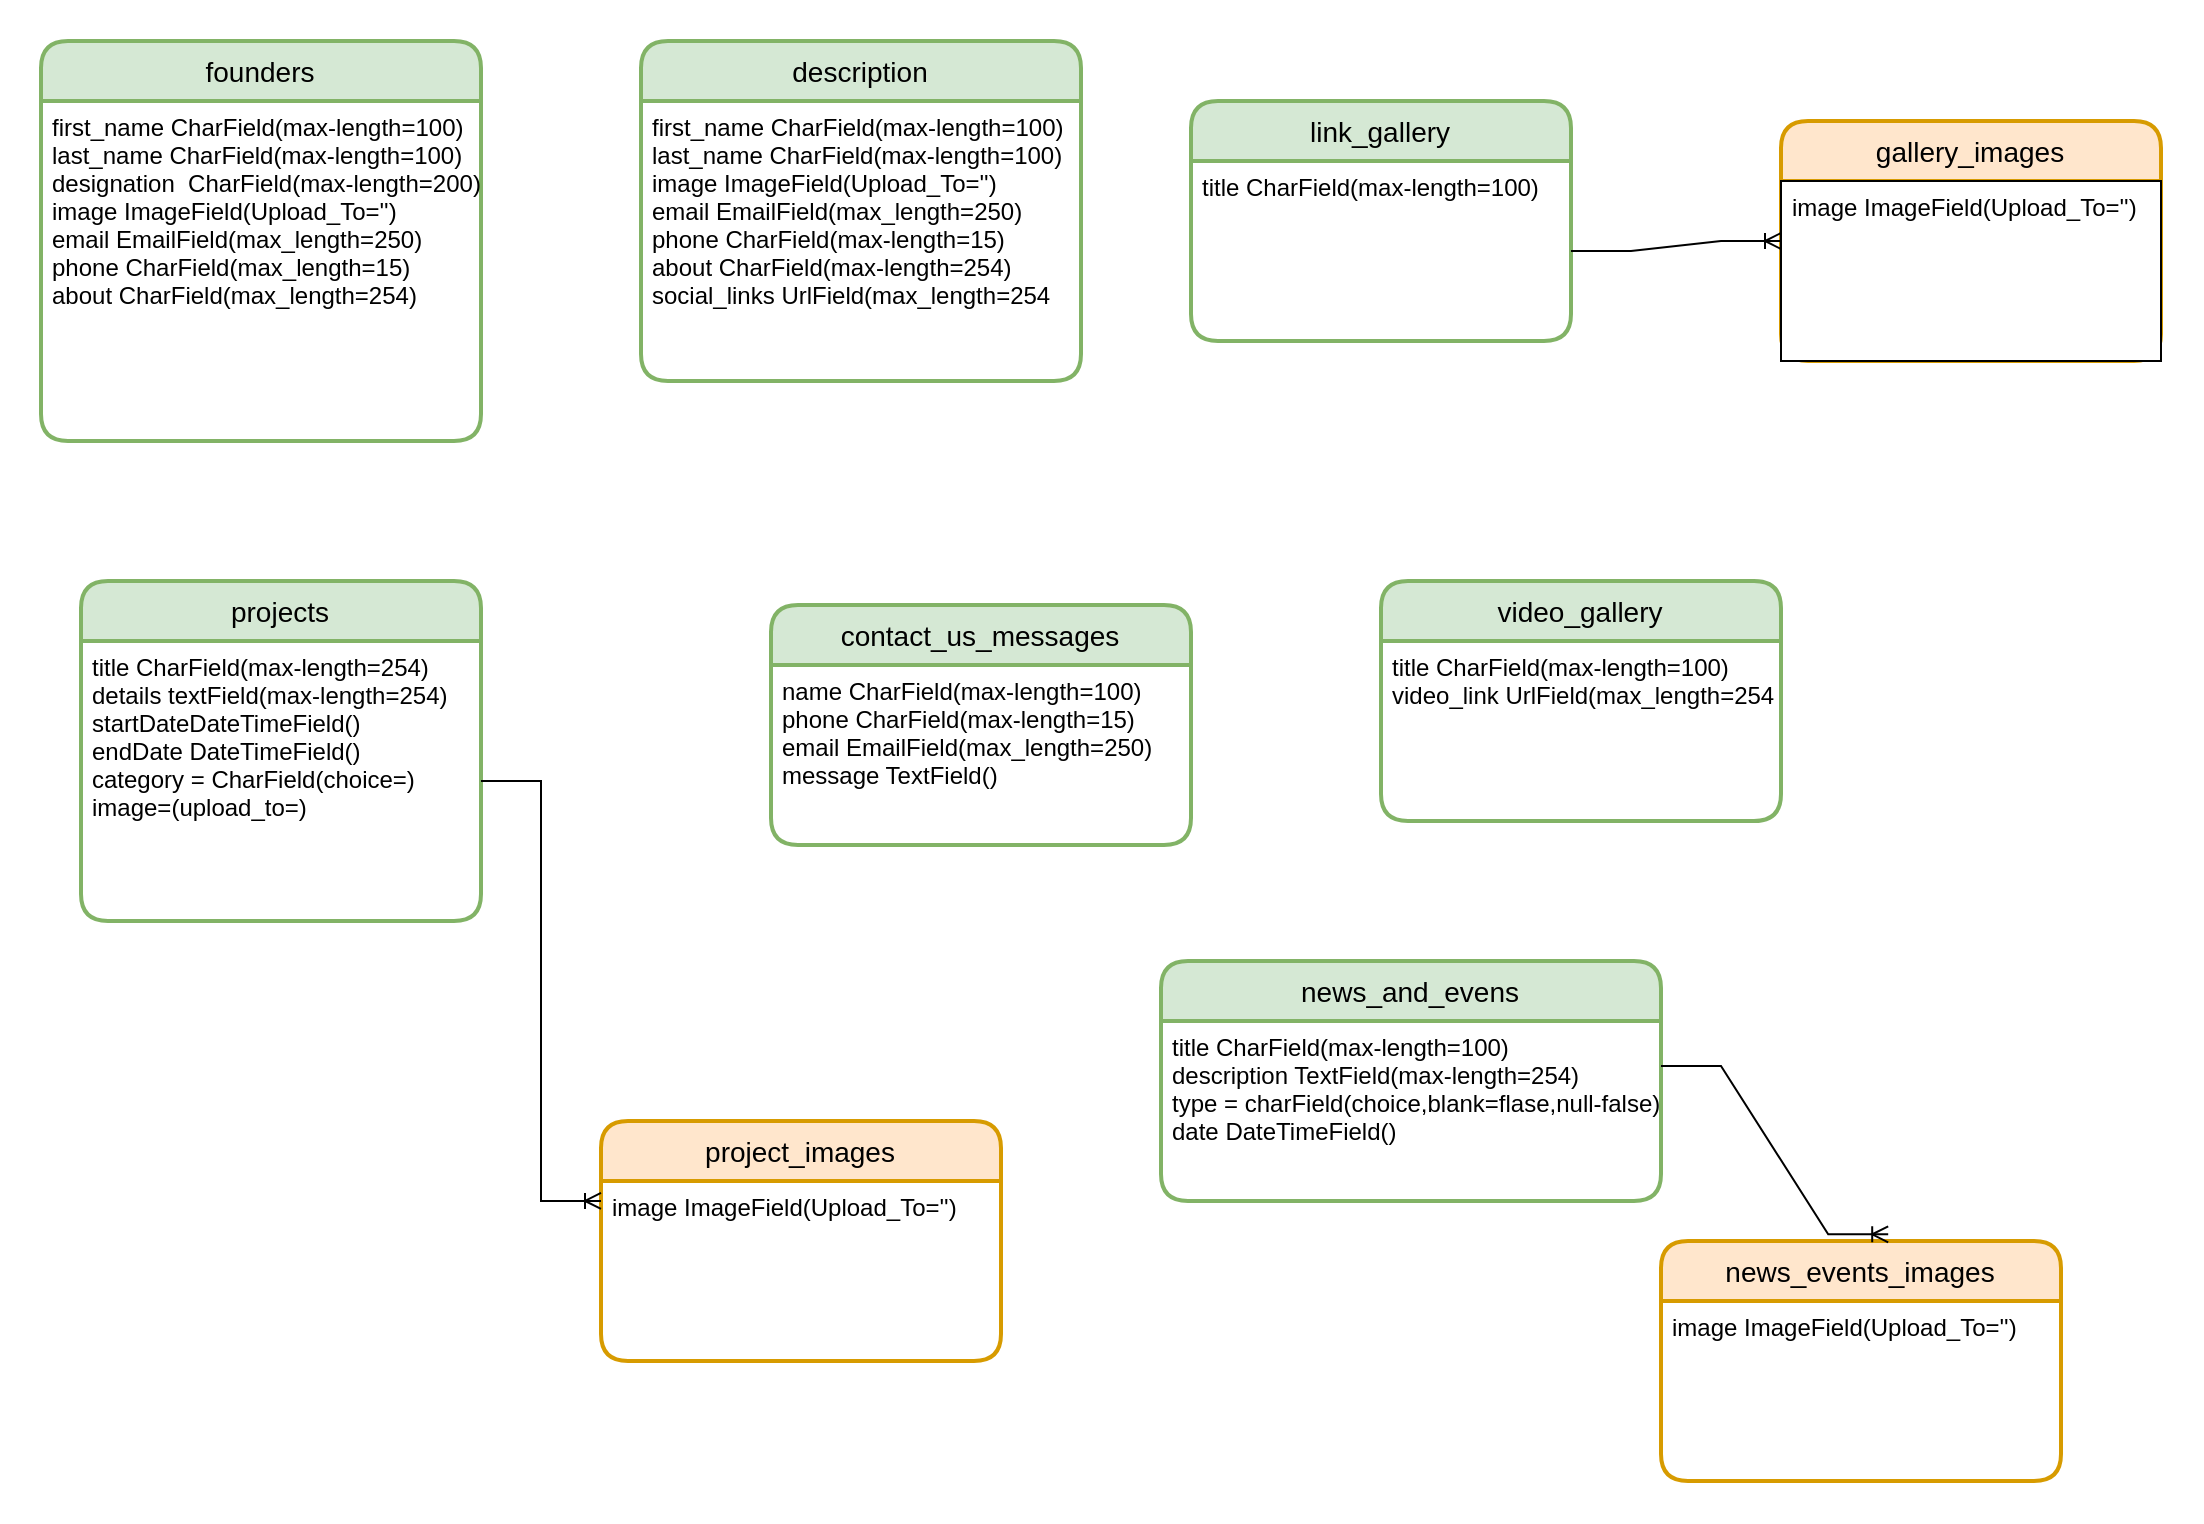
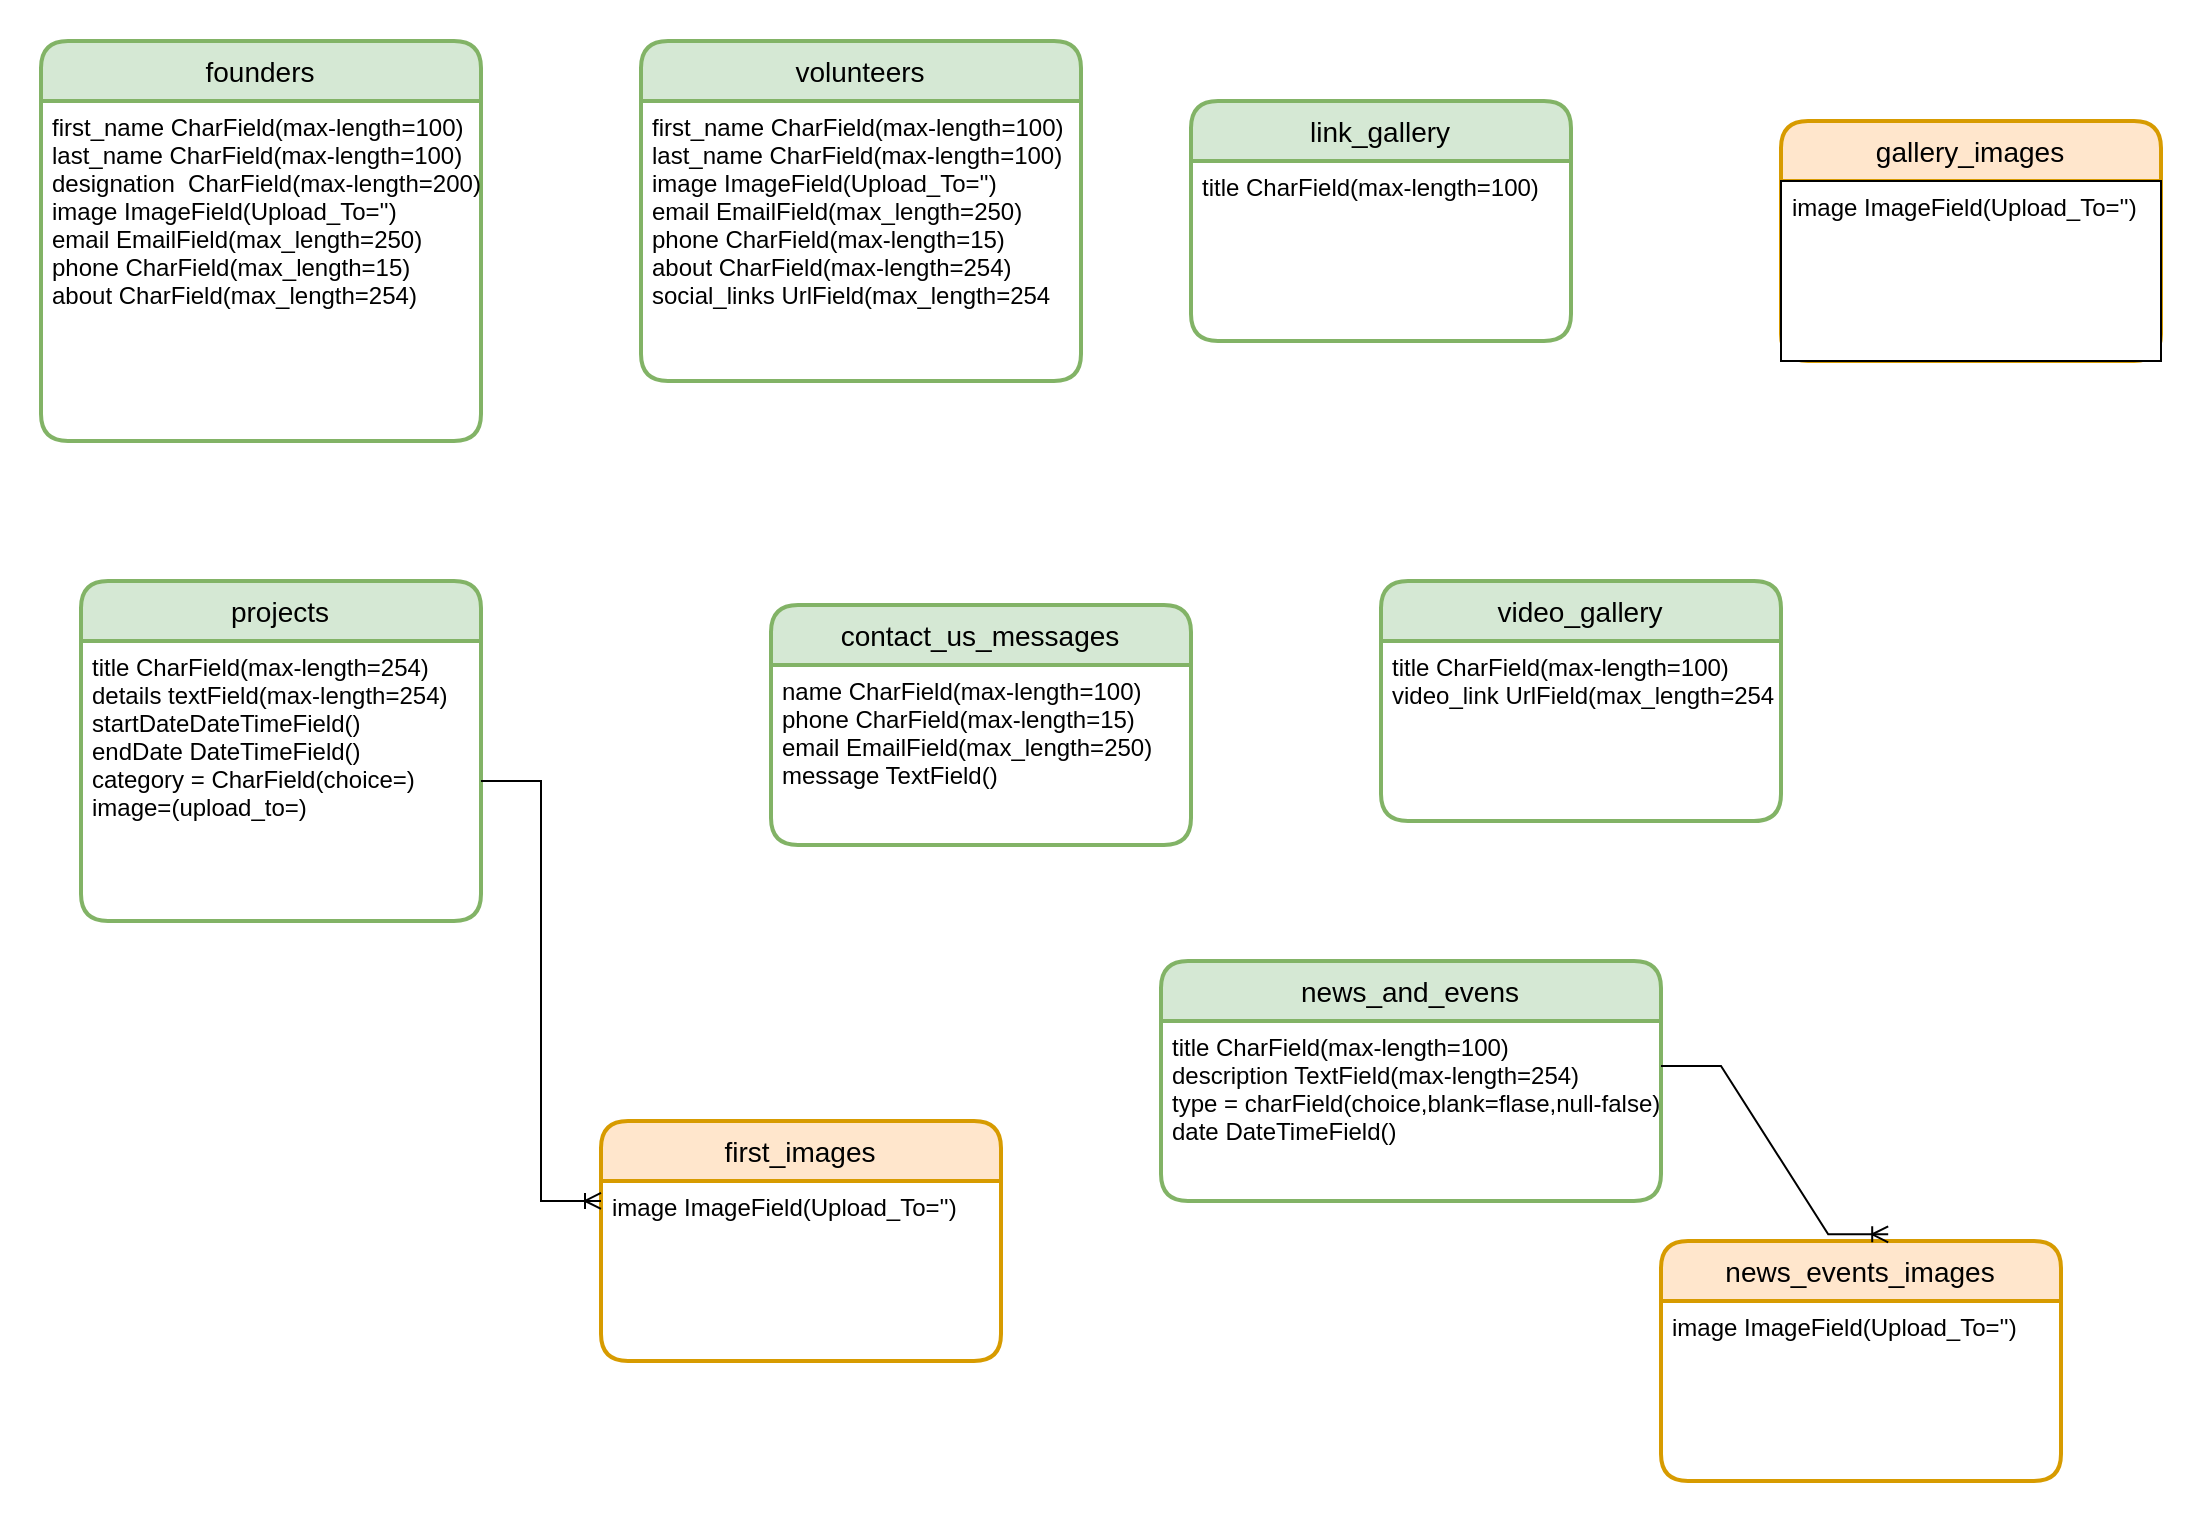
  <mxCell id="0" />
  <mxCell id="1" parent="0" />
  <mxCell id="2" value="founders" style="swimlane;childLayout=stackLayout;horizontal=1;startSize=30;horizontalStack=0;rounded=1;fontSize=14;fontStyle=0;strokeWidth=2;resizeParent=0;resizeLast=1;shadow=0;dashed=0;align=center;fillColor=#d5e8d4;strokeColor=#82b366;" parent="1" vertex="1"><mxGeometry x="20" y="20" width="220" height="200" as="geometry" /></mxCell>
  <mxCell id="3" value="first_name CharField(max-length=100)&#10;last_name CharField(max-length=100)&#10;designation  CharField(max-length=200)&#10;image ImageField(Upload_To='')&#10;email EmailField(max_length=250)&#10;phone CharField(max_length=15)&#10;about CharField(max_length=254)" style="align=left;strokeColor=none;fillColor=none;spacingLeft=4;fontSize=12;verticalAlign=top;resizable=0;rotatable=0;part=1;" parent="2" vertex="1"><mxGeometry y="30" width="220" height="170" as="geometry" /></mxCell>
- <mxCell id="4" value="description" style="swimlane;childLayout=stackLayout;horizontal=1;startSize=30;horizontalStack=0;rounded=1;fontSize=14;fontStyle=0;strokeWidth=2;resizeParent=0;resizeLast=1;shadow=0;dashed=0;align=center;fillColor=#d5e8d4;strokeColor=#82b366;" parent="1" vertex="1"><mxGeometry x="320" y="20" width="220" height="170" as="geometry" /></mxCell>
+ <mxCell id="4" value="volunteers" style="swimlane;childLayout=stackLayout;horizontal=1;startSize=30;horizontalStack=0;rounded=1;fontSize=14;fontStyle=0;strokeWidth=2;resizeParent=0;resizeLast=1;shadow=0;dashed=0;align=center;fillColor=#d5e8d4;strokeColor=#82b366;" parent="1" vertex="1"><mxGeometry x="320" y="20" width="220" height="170" as="geometry" /></mxCell>
  <mxCell id="5" value="first_name CharField(max-length=100)&#10;last_name CharField(max-length=100)&#10;image ImageField(Upload_To='')&#10;email EmailField(max_length=250)&#10;phone CharField(max-length=15)&#10;about CharField(max-length=254)&#10;social_links UrlField(max_length=254" style="align=left;strokeColor=none;fillColor=none;spacingLeft=4;fontSize=12;verticalAlign=top;resizable=0;rotatable=0;part=1;" parent="4" vertex="1"><mxGeometry y="30" width="220" height="140" as="geometry" /></mxCell>
  <mxCell id="6" value="projects" style="swimlane;childLayout=stackLayout;horizontal=1;startSize=30;horizontalStack=0;rounded=1;fontSize=14;fontStyle=0;strokeWidth=2;resizeParent=0;resizeLast=1;shadow=0;dashed=0;align=center;fillColor=#d5e8d4;strokeColor=#82b366;" parent="1" vertex="1"><mxGeometry x="40" y="290" width="200" height="170" as="geometry" /></mxCell>
  <mxCell id="7" value="title CharField(max-length=254)&#10;details textField(max-length=254)&#10;startDateDateTimeField()&#10;endDate DateTimeField()&#10;category = CharField(choice=)&#10;image=(upload_to=)&#10;" style="align=left;strokeColor=none;fillColor=none;spacingLeft=4;fontSize=12;verticalAlign=top;resizable=0;rotatable=0;part=1;" parent="6" vertex="1"><mxGeometry y="30" width="200" height="140" as="geometry" /></mxCell>
  <mxCell id="8" value="news_and_evens" style="swimlane;childLayout=stackLayout;horizontal=1;startSize=30;horizontalStack=0;rounded=1;fontSize=14;fontStyle=0;strokeWidth=2;resizeParent=0;resizeLast=1;shadow=0;dashed=0;align=center;fillColor=#d5e8d4;strokeColor=#82b366;" parent="1" vertex="1"><mxGeometry x="580" y="480" width="250" height="120" as="geometry" /></mxCell>
  <mxCell id="9" value="title CharField(max-length=100)&#10;description TextField(max-length=254)&#10;type = charField(choice,blank=flase,null-false)&#10;date DateTimeField()&#10;" style="align=left;strokeColor=none;fillColor=none;spacingLeft=4;fontSize=12;verticalAlign=top;resizable=0;rotatable=0;part=1;" parent="8" vertex="1"><mxGeometry y="30" width="250" height="90" as="geometry" /></mxCell>
  <mxCell id="10" value="link_gallery" style="swimlane;childLayout=stackLayout;horizontal=1;startSize=30;horizontalStack=0;rounded=1;fontSize=14;fontStyle=0;strokeWidth=2;resizeParent=0;resizeLast=1;shadow=0;dashed=0;align=center;fillColor=#d5e8d4;strokeColor=#82b366;" parent="1" vertex="1"><mxGeometry x="595" y="50" width="190" height="120" as="geometry" /></mxCell>
  <mxCell id="11" value="title CharField(max-length=100)&#10;" style="align=left;strokeColor=none;fillColor=none;spacingLeft=4;fontSize=12;verticalAlign=top;resizable=0;rotatable=0;part=1;" parent="10" vertex="1"><mxGeometry y="30" width="190" height="90" as="geometry" /></mxCell>
  <mxCell id="12" value="video_gallery" style="swimlane;childLayout=stackLayout;horizontal=1;startSize=30;horizontalStack=0;rounded=1;fontSize=14;fontStyle=0;strokeWidth=2;resizeParent=0;resizeLast=1;shadow=0;dashed=0;align=center;fillColor=#d5e8d4;strokeColor=#82b366;" parent="1" vertex="1"><mxGeometry x="690" y="290" width="200" height="120" as="geometry" /></mxCell>
  <mxCell id="13" value="title CharField(max-length=100)&#10;video_link UrlField(max_length=254" style="align=left;strokeColor=none;fillColor=none;spacingLeft=4;fontSize=12;verticalAlign=top;resizable=0;rotatable=0;part=1;" parent="12" vertex="1"><mxGeometry y="30" width="200" height="90" as="geometry" /></mxCell>
  <mxCell id="14" value="contact_us_messages" style="swimlane;childLayout=stackLayout;horizontal=1;startSize=30;horizontalStack=0;rounded=1;fontSize=14;fontStyle=0;strokeWidth=2;resizeParent=0;resizeLast=1;shadow=0;dashed=0;align=center;fillColor=#d5e8d4;strokeColor=#82b366;" parent="1" vertex="1"><mxGeometry x="385" y="302" width="210" height="120" as="geometry" /></mxCell>
  <mxCell id="15" value="name CharField(max-length=100)&#10;phone CharField(max-length=15)&#10;email EmailField(max_length=250)&#10;message TextField()" style="align=left;strokeColor=none;fillColor=none;spacingLeft=4;fontSize=12;verticalAlign=top;resizable=0;rotatable=0;part=1;" parent="14" vertex="1"><mxGeometry y="30" width="210" height="90" as="geometry" /></mxCell>
  <mxCell id="16" value="gallery_images" style="swimlane;childLayout=stackLayout;horizontal=1;startSize=30;horizontalStack=0;rounded=1;fontSize=14;fontStyle=0;strokeWidth=2;resizeParent=0;resizeLast=1;shadow=0;dashed=0;align=center;fillColor=#ffe6cc;strokeColor=#d79b00;" parent="1" vertex="1"><mxGeometry x="890" y="60" width="190" height="120" as="geometry" /></mxCell>
  <mxCell id="17" value="image ImageField(Upload_To='')" style="align=left;spacingLeft=4;fontSize=12;verticalAlign=top;resizable=0;rotatable=0;part=1;" parent="16" vertex="1"><mxGeometry y="30" width="190" height="90" as="geometry" /></mxCell>
  <mxCell id="18" value="" style="align=left;spacingLeft=4;fontSize=12;verticalAlign=top;resizable=0;rotatable=0;part=1;" parent="16" vertex="1"><mxGeometry y="120" width="190" as="geometry" /></mxCell>
  <mxCell id="19" value="news_events_images" style="swimlane;childLayout=stackLayout;horizontal=1;startSize=30;horizontalStack=0;rounded=1;fontSize=14;fontStyle=0;strokeWidth=2;resizeParent=0;resizeLast=1;shadow=0;dashed=0;align=center;fillColor=#ffe6cc;strokeColor=#d79b00;" parent="1" vertex="1"><mxGeometry x="830" y="620" width="200" height="120" as="geometry" /></mxCell>
  <mxCell id="20" value="image ImageField(Upload_To='')" style="align=left;strokeColor=none;fillColor=none;spacingLeft=4;fontSize=12;verticalAlign=top;resizable=0;rotatable=0;part=1;" parent="19" vertex="1"><mxGeometry y="30" width="200" height="90" as="geometry" /></mxCell>
- <mxCell id="21" value="project_images" style="swimlane;childLayout=stackLayout;horizontal=1;startSize=30;horizontalStack=0;rounded=1;fontSize=14;fontStyle=0;strokeWidth=2;resizeParent=0;resizeLast=1;shadow=0;dashed=0;align=center;fillColor=#ffe6cc;strokeColor=#d79b00;" parent="1" vertex="1"><mxGeometry x="300" y="560" width="200" height="120" as="geometry" /></mxCell>
+ <mxCell id="21" value="first_images" style="swimlane;childLayout=stackLayout;horizontal=1;startSize=30;horizontalStack=0;rounded=1;fontSize=14;fontStyle=0;strokeWidth=2;resizeParent=0;resizeLast=1;shadow=0;dashed=0;align=center;fillColor=#ffe6cc;strokeColor=#d79b00;" parent="1" vertex="1"><mxGeometry x="300" y="560" width="200" height="120" as="geometry" /></mxCell>
  <mxCell id="22" value="image ImageField(Upload_To='')" style="align=left;strokeColor=none;fillColor=none;spacingLeft=4;fontSize=12;verticalAlign=top;resizable=0;rotatable=0;part=1;" parent="21" vertex="1"><mxGeometry y="30" width="200" height="90" as="geometry" /></mxCell>
- <mxCell id="23" value="" style="edgeStyle=entityRelationEdgeStyle;fontSize=12;html=1;endArrow=ERoneToMany;rounded=0;entryX=0;entryY=0.5;entryDx=0;entryDy=0;exitX=1;exitY=0.5;exitDx=0;exitDy=0;" parent="1" source="11" target="16" edge="1"><mxGeometry width="100" height="100" relative="1" as="geometry"><mxPoint x="360" y="570" as="sourcePoint" /><mxPoint x="900" y="60" as="targetPoint" /></mxGeometry></mxCell>
  <mxCell id="24" value="" style="edgeStyle=entityRelationEdgeStyle;fontSize=12;html=1;endArrow=ERoneToMany;rounded=0;exitX=1;exitY=0.5;exitDx=0;exitDy=0;entryX=0;entryY=0.111;entryDx=0;entryDy=0;entryPerimeter=0;" parent="1" source="7" target="22" edge="1"><mxGeometry width="100" height="100" relative="1" as="geometry"><mxPoint x="420" y="540" as="sourcePoint" /><mxPoint x="290" y="600" as="targetPoint" /></mxGeometry></mxCell>
  <mxCell id="25" value="" style="edgeStyle=entityRelationEdgeStyle;fontSize=12;html=1;endArrow=ERoneToMany;rounded=0;exitX=1;exitY=0.25;exitDx=0;exitDy=0;entryX=0.568;entryY=-0.028;entryDx=0;entryDy=0;entryPerimeter=0;" parent="1" source="9" target="19" edge="1"><mxGeometry width="100" height="100" relative="1" as="geometry"><mxPoint x="820" y="510" as="sourcePoint" /><mxPoint x="940" y="610" as="targetPoint" /></mxGeometry></mxCell>
